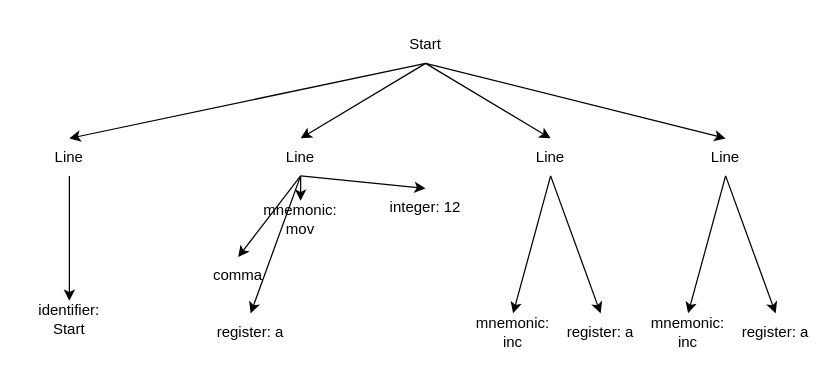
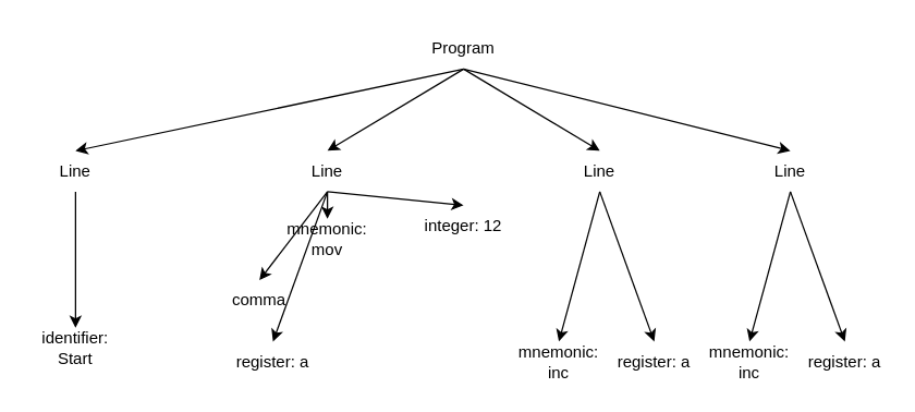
  <mxCell id="0" />
  <mxCell id="1" parent="0" />
- <mxCell id="2" value="Start" style="text;html=1;strokeColor=none;fillColor=none;align=center;verticalAlign=middle;whiteSpace=wrap;rounded=0;" parent="1" vertex="1"><mxGeometry x="310" y="20" width="60" height="30" as="geometry" /></mxCell>
+ <mxCell id="2" value="Program" style="text;html=1;strokeColor=none;fillColor=none;align=center;verticalAlign=middle;whiteSpace=wrap;rounded=0;" parent="1" vertex="1"><mxGeometry x="310" y="20" width="60" height="30" as="geometry" /></mxCell>
  <mxCell id="3" value="identifier: &lt;br&gt;Start" style="text;html=1;strokeColor=none;fillColor=none;align=center;verticalAlign=middle;whiteSpace=wrap;rounded=0;" parent="1" vertex="1"><mxGeometry x="20" y="240" width="70" height="30" as="geometry" /></mxCell>
  <mxCell id="4" value="mnemonic: mov" style="text;html=1;strokeColor=none;fillColor=none;align=center;verticalAlign=middle;whiteSpace=wrap;rounded=0;" parent="1" vertex="1"><mxGeometry x="210" y="160" width="60" height="30" as="geometry" /></mxCell>
  <mxCell id="5" value="register: a" style="text;html=1;strokeColor=none;fillColor=none;align=center;verticalAlign=middle;whiteSpace=wrap;rounded=0;" parent="1" vertex="1"><mxGeometry x="170" y="250" width="60" height="30" as="geometry" /></mxCell>
  <mxCell id="6" value="comma" style="text;html=1;strokeColor=none;fillColor=none;align=center;verticalAlign=middle;whiteSpace=wrap;rounded=0;" parent="1" vertex="1"><mxGeometry x="160" y="205" width="60" height="30" as="geometry" /></mxCell>
  <mxCell id="7" value="integer: 12" style="text;html=1;strokeColor=none;fillColor=none;align=center;verticalAlign=middle;whiteSpace=wrap;rounded=0;" parent="1" vertex="1"><mxGeometry x="310" y="150" width="60" height="30" as="geometry" /></mxCell>
  <mxCell id="8" value="mnemonic: inc" style="text;html=1;strokeColor=none;fillColor=none;align=center;verticalAlign=middle;whiteSpace=wrap;rounded=0;" parent="1" vertex="1"><mxGeometry x="380" y="250" width="60" height="30" as="geometry" /></mxCell>
  <mxCell id="9" value="register: a" style="text;html=1;strokeColor=none;fillColor=none;align=center;verticalAlign=middle;whiteSpace=wrap;rounded=0;" parent="1" vertex="1"><mxGeometry x="450" y="250" width="60" height="30" as="geometry" /></mxCell>
  <mxCell id="10" value="mnemonic: inc" style="text;html=1;strokeColor=none;fillColor=none;align=center;verticalAlign=middle;whiteSpace=wrap;rounded=0;" parent="1" vertex="1"><mxGeometry x="520" y="250" width="60" height="30" as="geometry" /></mxCell>
  <mxCell id="11" value="register: a" style="text;html=1;strokeColor=none;fillColor=none;align=center;verticalAlign=middle;whiteSpace=wrap;rounded=0;" parent="1" vertex="1"><mxGeometry x="590" y="250" width="60" height="30" as="geometry" /></mxCell>
  <mxCell id="12" value="Line" style="text;html=1;strokeColor=none;fillColor=none;align=center;verticalAlign=middle;whiteSpace=wrap;rounded=0;" parent="1" vertex="1"><mxGeometry x="25" y="110" width="60" height="30" as="geometry" /></mxCell>
  <mxCell id="13" value="Line" style="text;html=1;strokeColor=none;fillColor=none;align=center;verticalAlign=middle;whiteSpace=wrap;rounded=0;" vertex="1" parent="1"><mxGeometry x="410" y="110" width="60" height="30" as="geometry" /></mxCell>
  <mxCell id="14" value="Line" style="text;html=1;strokeColor=none;fillColor=none;align=center;verticalAlign=middle;whiteSpace=wrap;rounded=0;" vertex="1" parent="1"><mxGeometry x="210" y="110" width="60" height="30" as="geometry" /></mxCell>
  <mxCell id="15" value="Line" style="text;html=1;strokeColor=none;fillColor=none;align=center;verticalAlign=middle;whiteSpace=wrap;rounded=0;" vertex="1" parent="1"><mxGeometry x="550" y="110" width="60" height="30" as="geometry" /></mxCell>
  <mxCell id="16" value="" style="endArrow=classic;html=1;rounded=0;exitX=0.5;exitY=1;exitDx=0;exitDy=0;entryX=0.5;entryY=0;entryDx=0;entryDy=0;" edge="1" parent="1" source="12" target="3"><mxGeometry width="50" height="50" relative="1" as="geometry"><mxPoint x="280" y="240" as="sourcePoint" /><mxPoint x="60" y="240" as="targetPoint" /></mxGeometry></mxCell>
  <mxCell id="17" value="" style="endArrow=classic;html=1;rounded=0;exitX=0.5;exitY=1;exitDx=0;exitDy=0;entryX=0.5;entryY=0;entryDx=0;entryDy=0;" edge="1" parent="1" source="2" target="12"><mxGeometry width="50" height="50" relative="1" as="geometry"><mxPoint x="280" y="240" as="sourcePoint" /><mxPoint x="330" y="190" as="targetPoint" /></mxGeometry></mxCell>
  <mxCell id="18" value="" style="endArrow=classic;html=1;rounded=0;exitX=0.5;exitY=1;exitDx=0;exitDy=0;entryX=0.5;entryY=0;entryDx=0;entryDy=0;" edge="1" parent="1" source="14" target="4"><mxGeometry width="50" height="50" relative="1" as="geometry"><mxPoint x="280" y="240" as="sourcePoint" /><mxPoint x="130" y="240" as="targetPoint" /></mxGeometry></mxCell>
  <mxCell id="19" value="" style="endArrow=classic;html=1;rounded=0;entryX=0.5;entryY=0;entryDx=0;entryDy=0;" edge="1" parent="1" target="14"><mxGeometry width="50" height="50" relative="1" as="geometry"><mxPoint x="340" y="50" as="sourcePoint" /><mxPoint x="330" y="190" as="targetPoint" /></mxGeometry></mxCell>
  <mxCell id="20" value="" style="endArrow=classic;html=1;rounded=0;exitX=0.5;exitY=1;exitDx=0;exitDy=0;entryX=0.5;entryY=0;entryDx=0;entryDy=0;" edge="1" parent="1" source="14" target="6"><mxGeometry width="50" height="50" relative="1" as="geometry"><mxPoint x="280" y="240" as="sourcePoint" /><mxPoint x="330" y="190" as="targetPoint" /></mxGeometry></mxCell>
  <mxCell id="21" value="" style="endArrow=classic;html=1;rounded=0;entryX=0.5;entryY=0;entryDx=0;entryDy=0;exitX=0.5;exitY=1;exitDx=0;exitDy=0;" edge="1" parent="1" source="14" target="5"><mxGeometry width="50" height="50" relative="1" as="geometry"><mxPoint x="280" y="240" as="sourcePoint" /><mxPoint x="330" y="190" as="targetPoint" /></mxGeometry></mxCell>
  <mxCell id="22" value="" style="endArrow=classic;html=1;rounded=0;entryX=0.5;entryY=0;entryDx=0;entryDy=0;" edge="1" parent="1" target="7"><mxGeometry width="50" height="50" relative="1" as="geometry"><mxPoint x="240" y="140" as="sourcePoint" /><mxPoint x="330" y="190" as="targetPoint" /></mxGeometry></mxCell>
  <mxCell id="23" value="" style="endArrow=classic;html=1;rounded=0;entryX=0.5;entryY=0;entryDx=0;entryDy=0;" edge="1" parent="1" target="13"><mxGeometry width="50" height="50" relative="1" as="geometry"><mxPoint x="340" y="50" as="sourcePoint" /><mxPoint x="330" y="190" as="targetPoint" /></mxGeometry></mxCell>
  <mxCell id="24" value="" style="endArrow=classic;html=1;rounded=0;exitX=0.5;exitY=1;exitDx=0;exitDy=0;entryX=0.5;entryY=0;entryDx=0;entryDy=0;" edge="1" parent="1" source="13" target="8"><mxGeometry width="50" height="50" relative="1" as="geometry"><mxPoint x="280" y="240" as="sourcePoint" /><mxPoint x="330" y="190" as="targetPoint" /></mxGeometry></mxCell>
  <mxCell id="25" value="" style="endArrow=classic;html=1;rounded=0;exitX=0.5;exitY=1;exitDx=0;exitDy=0;entryX=0.5;entryY=0;entryDx=0;entryDy=0;" edge="1" parent="1" source="13" target="9"><mxGeometry width="50" height="50" relative="1" as="geometry"><mxPoint x="280" y="240" as="sourcePoint" /><mxPoint x="330" y="190" as="targetPoint" /></mxGeometry></mxCell>
  <mxCell id="26" value="" style="endArrow=classic;html=1;rounded=0;exitX=0.5;exitY=1;exitDx=0;exitDy=0;entryX=0.5;entryY=0;entryDx=0;entryDy=0;" edge="1" parent="1" source="15" target="10"><mxGeometry width="50" height="50" relative="1" as="geometry"><mxPoint x="280" y="240" as="sourcePoint" /><mxPoint x="550" y="240" as="targetPoint" /></mxGeometry></mxCell>
  <mxCell id="27" value="" style="endArrow=classic;html=1;rounded=0;entryX=0.5;entryY=0;entryDx=0;entryDy=0;exitX=0.5;exitY=1;exitDx=0;exitDy=0;" edge="1" parent="1" source="15" target="11"><mxGeometry width="50" height="50" relative="1" as="geometry"><mxPoint x="360" y="210" as="sourcePoint" /><mxPoint x="410" y="160" as="targetPoint" /></mxGeometry></mxCell>
  <mxCell id="28" value="" style="endArrow=classic;html=1;rounded=0;exitX=0.5;exitY=1;exitDx=0;exitDy=0;entryX=0.5;entryY=0;entryDx=0;entryDy=0;" edge="1" parent="1" source="2" target="15"><mxGeometry width="50" height="50" relative="1" as="geometry"><mxPoint x="330" y="380" as="sourcePoint" /><mxPoint x="380" y="330" as="targetPoint" /></mxGeometry></mxCell>
